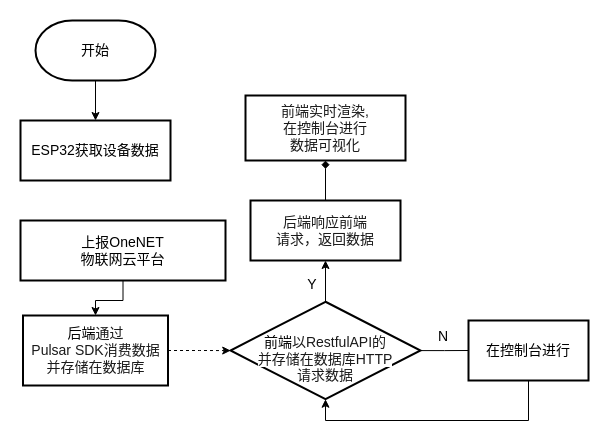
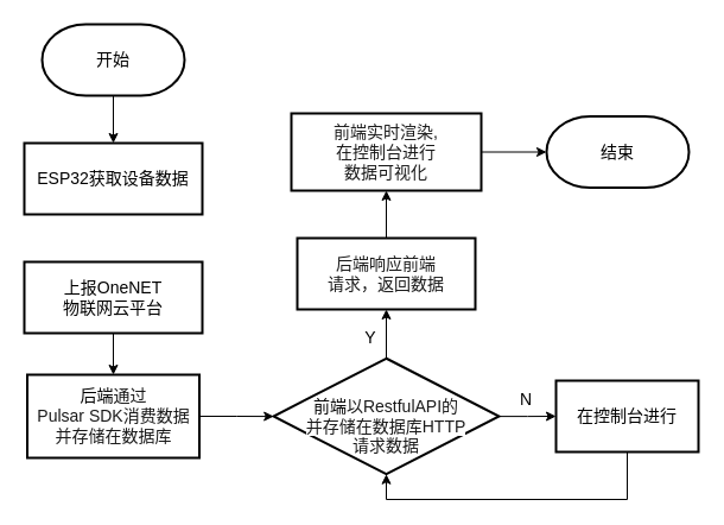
  <mxCell id="0" />
  <mxCell id="1" parent="0" />
  <mxCell id="2" value="" style="edgeStyle=orthogonalEdgeStyle;rounded=0;orthogonalLoop=1;jettySize=auto;html=1;labelBackgroundColor=none;fontColor=default;" edge="1" parent="1" source="3" target="4"><mxGeometry relative="1" as="geometry" /></mxCell>
  <mxCell id="3" value="&lt;font style=&quot;font-size: 14px;&quot;&gt;开始&lt;/font&gt;" style="strokeWidth=2;html=1;shape=mxgraph.flowchart.terminator;whiteSpace=wrap;labelBackgroundColor=none;" vertex="1" parent="1"><mxGeometry x="35" y="20" width="120" height="60" as="geometry" /></mxCell>
  <mxCell id="4" value="&lt;font style=&quot;font-size: 14px;&quot;&gt;ESP32获取设备数据&lt;/font&gt;" style="whiteSpace=wrap;html=1;strokeWidth=2;labelBackgroundColor=none;" vertex="1" parent="1"><mxGeometry x="20" y="120" width="150" height="60" as="geometry" /></mxCell>
  <mxCell id="5" style="edgeStyle=orthogonalEdgeStyle;rounded=0;orthogonalLoop=1;jettySize=auto;html=1;exitX=0.5;exitY=1;exitDx=0;exitDy=0;" edge="1" parent="1"><mxGeometry relative="1" as="geometry"><mxPoint x="450" y="254" as="sourcePoint" /><mxPoint x="450" y="254" as="targetPoint" /></mxGeometry></mxCell>
  <mxCell id="6" value="" style="edgeStyle=orthogonalEdgeStyle;rounded=0;orthogonalLoop=1;jettySize=auto;html=1;" edge="1" parent="1" source="7" target="9"><mxGeometry relative="1" as="geometry" /></mxCell>
- <mxCell id="7" value="&lt;font style=&quot;font-size: 14px;&quot;&gt;上报OneNET&lt;/font&gt;&lt;div&gt;&lt;font style=&quot;font-size: 14px;&quot;&gt;物联网云平台&lt;/font&gt;&lt;/div&gt;" style="whiteSpace=wrap;html=1;strokeWidth=2;labelBackgroundColor=none;" vertex="1" parent="1"><mxGeometry x="20" y="220" width="205" height="60" as="geometry" /></mxCell>
- <mxCell id="8" value="" style="edgeStyle=orthogonalEdgeStyle;rounded=0;orthogonalLoop=1;jettySize=auto;html=1;dashed=1;" edge="1" parent="1" source="9" target="12"><mxGeometry relative="1" as="geometry" /></mxCell>
+ <mxCell id="7" value="&lt;font style=&quot;font-size: 14px;&quot;&gt;上报OneNET&lt;/font&gt;&lt;div&gt;&lt;font style=&quot;font-size: 14px;&quot;&gt;物联网云平台&lt;/font&gt;&lt;/div&gt;" style="whiteSpace=wrap;html=1;strokeWidth=2;labelBackgroundColor=none;" vertex="1" parent="1"><mxGeometry x="20" y="220" width="150" height="60" as="geometry" /></mxCell>
+ <mxCell id="8" value="" style="edgeStyle=orthogonalEdgeStyle;rounded=0;orthogonalLoop=1;jettySize=auto;html=1;" edge="1" parent="1" source="9" target="12"><mxGeometry relative="1" as="geometry" /></mxCell>
  <mxCell id="9" value="&lt;font style=&quot;font-size: 14px;&quot; face=&quot;Helvetica&quot;&gt;后端&lt;span style=&quot;white-space-collapse: preserve; color: rgba(0, 0, 0, 0.9); text-align: left; background-color: rgb(255, 255, 255);&quot;&gt;通过&lt;/span&gt;&lt;/font&gt;&lt;div&gt;&lt;span style=&quot;color: rgba(0, 0, 0, 0.9); text-align: left; white-space-collapse: preserve; background-color: rgb(255, 255, 255);&quot;&gt;&lt;font style=&quot;font-size: 14px;&quot; face=&quot;Helvetica&quot;&gt;Pulsar SDK消费数据&lt;/font&gt;&lt;/span&gt;&lt;/div&gt;&lt;div&gt;&lt;span style=&quot;color: rgba(0, 0, 0, 0.9); text-align: left; white-space-collapse: preserve; background-color: rgb(255, 255, 255);&quot;&gt;&lt;font style=&quot;font-size: 14px;&quot; face=&quot;Helvetica&quot;&gt;并存储在数据库&lt;/font&gt;&lt;/span&gt;&lt;/div&gt;" style="whiteSpace=wrap;html=1;strokeWidth=2;labelBackgroundColor=none;" vertex="1" parent="1"><mxGeometry x="22.5" y="315" width="145" height="70" as="geometry" /></mxCell>
  <mxCell id="10" value="" style="edgeStyle=orthogonalEdgeStyle;rounded=0;orthogonalLoop=1;jettySize=auto;html=1;" edge="1" parent="1" source="12" target="14"><mxGeometry relative="1" as="geometry" /></mxCell>
- <mxCell id="11" value="" style="edgeStyle=orthogonalEdgeStyle;rounded=0;orthogonalLoop=1;jettySize=auto;html=1;endArrow=none;" edge="1" parent="1" source="12" target="19"><mxGeometry relative="1" as="geometry" /></mxCell>
+ <mxCell id="11" value="" style="edgeStyle=orthogonalEdgeStyle;rounded=0;orthogonalLoop=1;jettySize=auto;html=1;" edge="1" parent="1" source="12" target="19"><mxGeometry relative="1" as="geometry" /></mxCell>
  <mxCell id="12" value="&lt;div&gt;&lt;span style=&quot;background-color: transparent; color: light-dark(rgb(0, 0, 0), rgb(255, 255, 255));&quot;&gt;&lt;font style=&quot;font-size: 14px;&quot;&gt;&lt;br&gt;&lt;/font&gt;&lt;/span&gt;&lt;/div&gt;&lt;div&gt;&lt;font style=&quot;font-size: 14px;&quot;&gt;&lt;span style=&quot;background-color: transparent; color: light-dark(rgb(0, 0, 0), rgb(255, 255, 255));&quot;&gt;前端&lt;/span&gt;&lt;span style=&quot;white-space-collapse: preserve; color: rgba(0, 0, 0, 0.9); text-align: left; background-color: rgb(255, 255, 255);&quot;&gt;以&lt;/span&gt;&lt;span style=&quot;white-space-collapse: preserve; color: rgba(0, 0, 0, 0.9); text-align: left; background-color: rgb(255, 255, 255);&quot;&gt;&lt;font face=&quot;Helvetica&quot;&gt;RestfulAPI&lt;/font&gt;&lt;/span&gt;&lt;span style=&quot;white-space-collapse: preserve; color: rgba(0, 0, 0, 0.9); text-align: left; background-color: rgb(255, 255, 255);&quot;&gt;的&lt;/span&gt;&lt;/font&gt;&lt;/div&gt;&lt;div&gt;&lt;font style=&quot;font-size: 14px;&quot;&gt;&lt;span style=&quot;color: rgba(0, 0, 0, 0.9); text-align: left; white-space-collapse: preserve; background-color: rgb(255, 255, 255);&quot;&gt;并存储在数据库&lt;/span&gt;&lt;span style=&quot;color: rgba(0, 0, 0, 0.9); text-align: left; white-space-collapse: preserve; background-color: rgb(255, 255, 255);&quot;&gt;&lt;font face=&quot;Helvetica&quot;&gt;HTTP&lt;/font&gt;&lt;/span&gt;&lt;/font&gt;&lt;/div&gt;&lt;div&gt;&lt;font style=&quot;font-size: 14px;&quot;&gt;&lt;font style=&quot;&quot;&gt;&lt;span style=&quot;color: rgba(0, 0, 0, 0.9); text-align: left; white-space-collapse: preserve; background-color: rgb(255, 255, 255);&quot;&gt;请求&lt;/span&gt;&lt;/font&gt;&lt;span style=&quot;background-color: light-dark(rgb(255, 255, 255), rgb(18, 18, 18)); color: light-dark(rgba(0, 0, 0, 0.9), rgb(237, 237, 237)); text-align: left; white-space-collapse: preserve;&quot;&gt;数据&lt;/span&gt;&lt;/font&gt;&lt;/div&gt;" style="rhombus;whiteSpace=wrap;html=1;strokeWidth=2;labelBackgroundColor=none;" vertex="1" parent="1"><mxGeometry x="230" y="301.25" width="190" height="97.5" as="geometry" /></mxCell>
- <mxCell id="13" value="" style="edgeStyle=orthogonalEdgeStyle;rounded=0;orthogonalLoop=1;jettySize=auto;html=1;endArrow=diamond;" edge="1" parent="1" source="14" target="16"><mxGeometry relative="1" as="geometry" /></mxCell>
+ <mxCell id="13" value="" style="edgeStyle=orthogonalEdgeStyle;rounded=0;orthogonalLoop=1;jettySize=auto;html=1;" edge="1" parent="1" source="14" target="16"><mxGeometry relative="1" as="geometry" /></mxCell>
  <mxCell id="14" value="&lt;span style=&quot;color: rgba(0, 0, 0, 0.9); text-align: left; white-space-collapse: preserve; background-color: rgb(255, 255, 255);&quot;&gt;&lt;font face=&quot;Helvetica&quot; style=&quot;font-size: 14px;&quot;&gt;后端响应前端&lt;/font&gt;&lt;/span&gt;&lt;div&gt;&lt;span style=&quot;color: rgba(0, 0, 0, 0.9); text-align: left; white-space-collapse: preserve; background-color: rgb(255, 255, 255);&quot;&gt;&lt;font face=&quot;Helvetica&quot; style=&quot;font-size: 14px;&quot;&gt;请求，返回数据&lt;/font&gt;&lt;/span&gt;&lt;/div&gt;" style="whiteSpace=wrap;html=1;strokeWidth=2;labelBackgroundColor=none;" vertex="1" parent="1"><mxGeometry x="250" y="200" width="150" height="60" as="geometry" /></mxCell>
+ <mxCell id="15" value="" style="edgeStyle=orthogonalEdgeStyle;rounded=0;orthogonalLoop=1;jettySize=auto;html=1;" edge="1" parent="1" source="16" target="17"><mxGeometry relative="1" as="geometry" /></mxCell>
  <mxCell id="16" value="&lt;font style=&quot;font-size: 14px;&quot;&gt;&lt;span style=&quot;white-space-collapse: preserve; color: rgba(0, 0, 0, 0.9); text-align: left; background-color: rgb(255, 255, 255);&quot;&gt;&lt;font face=&quot;Helvetica&quot; style=&quot;&quot;&gt;前端&lt;/font&gt;&lt;/span&gt;&lt;span style=&quot;white-space-collapse: preserve; color: rgba(0, 0, 0, 0.9); text-align: left; background-color: rgb(255, 255, 255);&quot;&gt;实时渲染,&lt;/span&gt;&lt;/font&gt;&lt;div&gt;&lt;span style=&quot;white-space-collapse: preserve; background-color: rgb(255, 255, 255); color: rgba(0, 0, 0, 0.9); text-align: left;&quot;&gt;&lt;font style=&quot;font-size: 14px;&quot;&gt;在控制台进行&lt;/font&gt;&lt;/span&gt;&lt;/div&gt;&lt;div&gt;&lt;span style=&quot;white-space-collapse: preserve; background-color: rgb(255, 255, 255); color: rgba(0, 0, 0, 0.9); text-align: left;&quot;&gt;&lt;font style=&quot;font-size: 14px;&quot;&gt;数据可视化&lt;/font&gt;&lt;/span&gt;&lt;/div&gt;" style="whiteSpace=wrap;html=1;strokeWidth=2;labelBackgroundColor=none;" vertex="1" parent="1"><mxGeometry x="245" y="95" width="160" height="65" as="geometry" /></mxCell>
+ <mxCell id="17" value="&lt;font style=&quot;font-size: 14px;&quot;&gt;结束&lt;/font&gt;" style="strokeWidth=2;html=1;shape=mxgraph.flowchart.terminator;whiteSpace=wrap;" vertex="1" parent="1"><mxGeometry x="460" y="97.5" width="120" height="60" as="geometry" /></mxCell>
  <mxCell id="18" value="" style="edgeStyle=orthogonalEdgeStyle;rounded=0;orthogonalLoop=1;jettySize=auto;html=1;" edge="1" parent="1" source="19"><mxGeometry relative="1" as="geometry"><mxPoint x="325" y="398.75" as="targetPoint" /><Array as="points"><mxPoint x="528" y="420" /><mxPoint x="325" y="420" /></Array></mxGeometry></mxCell>
  <mxCell id="19" value="&lt;font style=&quot;font-size: 14px;&quot;&gt;在控制台进行&lt;/font&gt;" style="whiteSpace=wrap;html=1;strokeWidth=2;labelBackgroundColor=none;" vertex="1" parent="1"><mxGeometry x="468" y="320" width="120" height="60" as="geometry" /></mxCell>
  <mxCell id="20" value="&lt;font style=&quot;font-size: 14px;&quot;&gt;N&lt;/font&gt;" style="text;html=1;align=center;verticalAlign=middle;whiteSpace=wrap;rounded=0;" vertex="1" parent="1"><mxGeometry x="413" y="321" width="60" height="30" as="geometry" /></mxCell>
  <mxCell id="21" value="&lt;font style=&quot;font-size: 14px;&quot;&gt;Y&lt;/font&gt;" style="text;html=1;align=center;verticalAlign=middle;whiteSpace=wrap;rounded=0;" vertex="1" parent="1"><mxGeometry x="282" y="269" width="60" height="30" as="geometry" /></mxCell>
